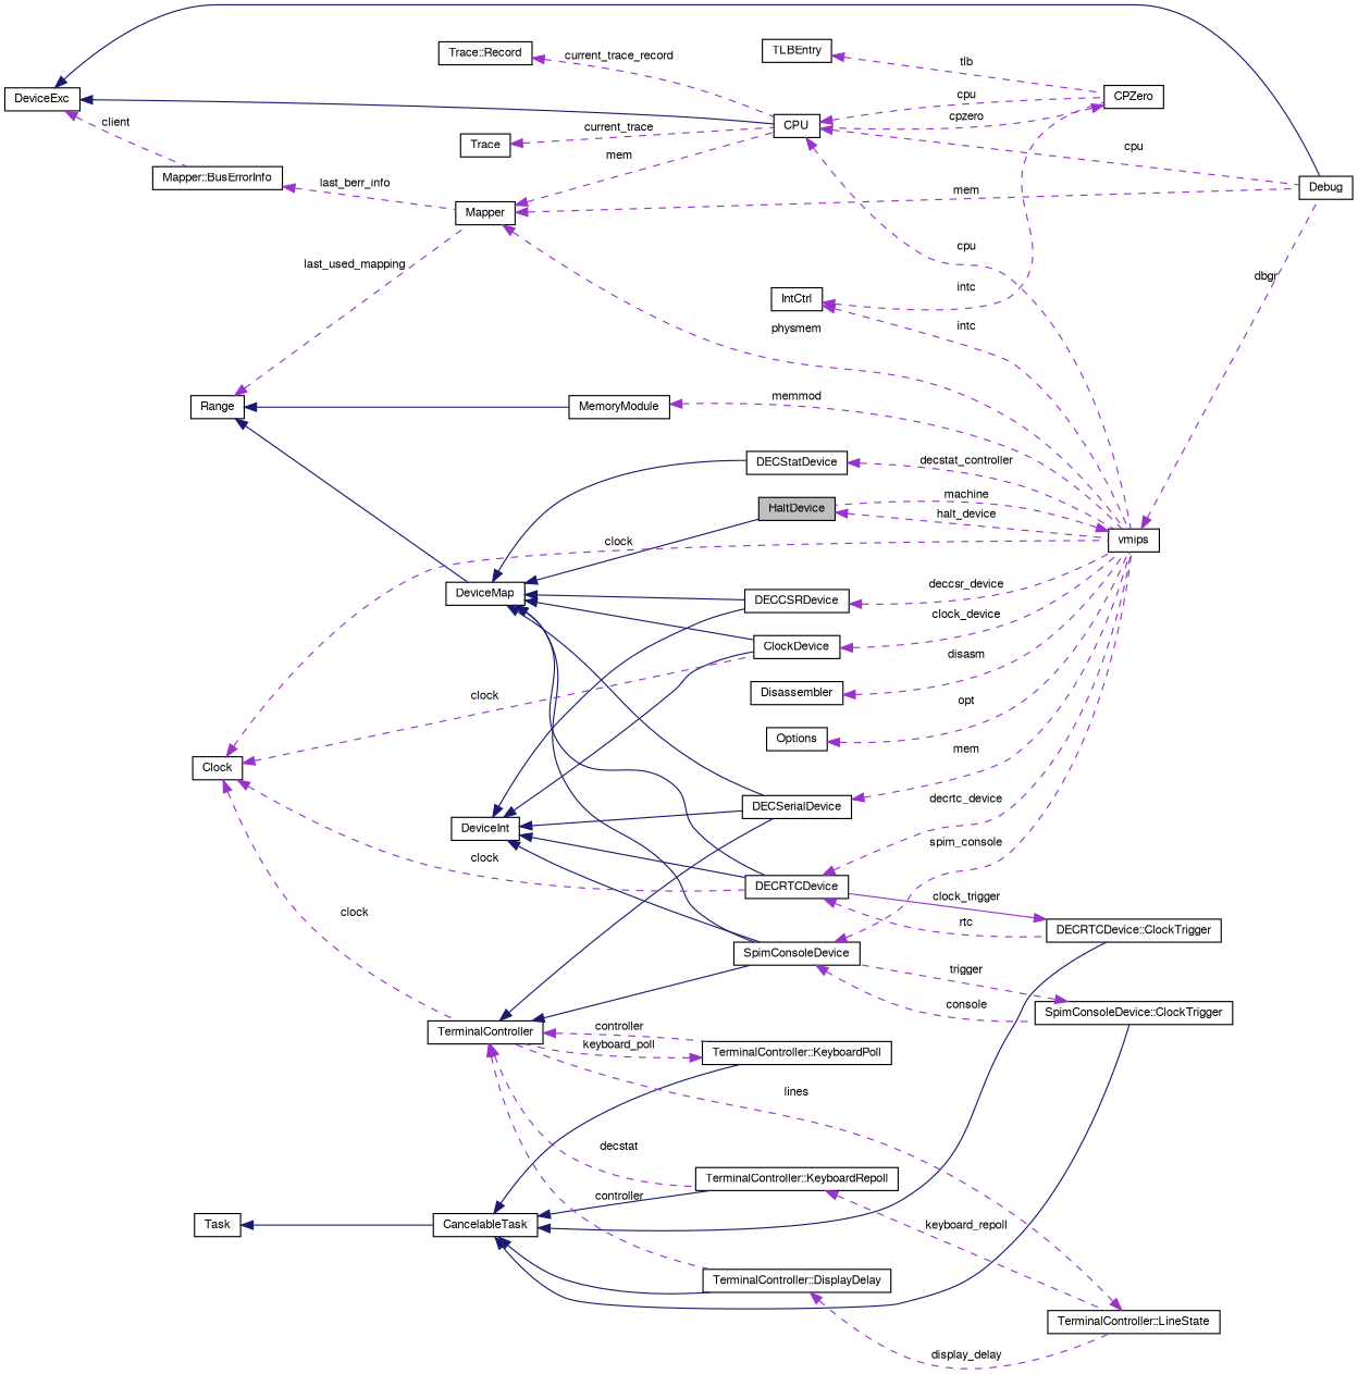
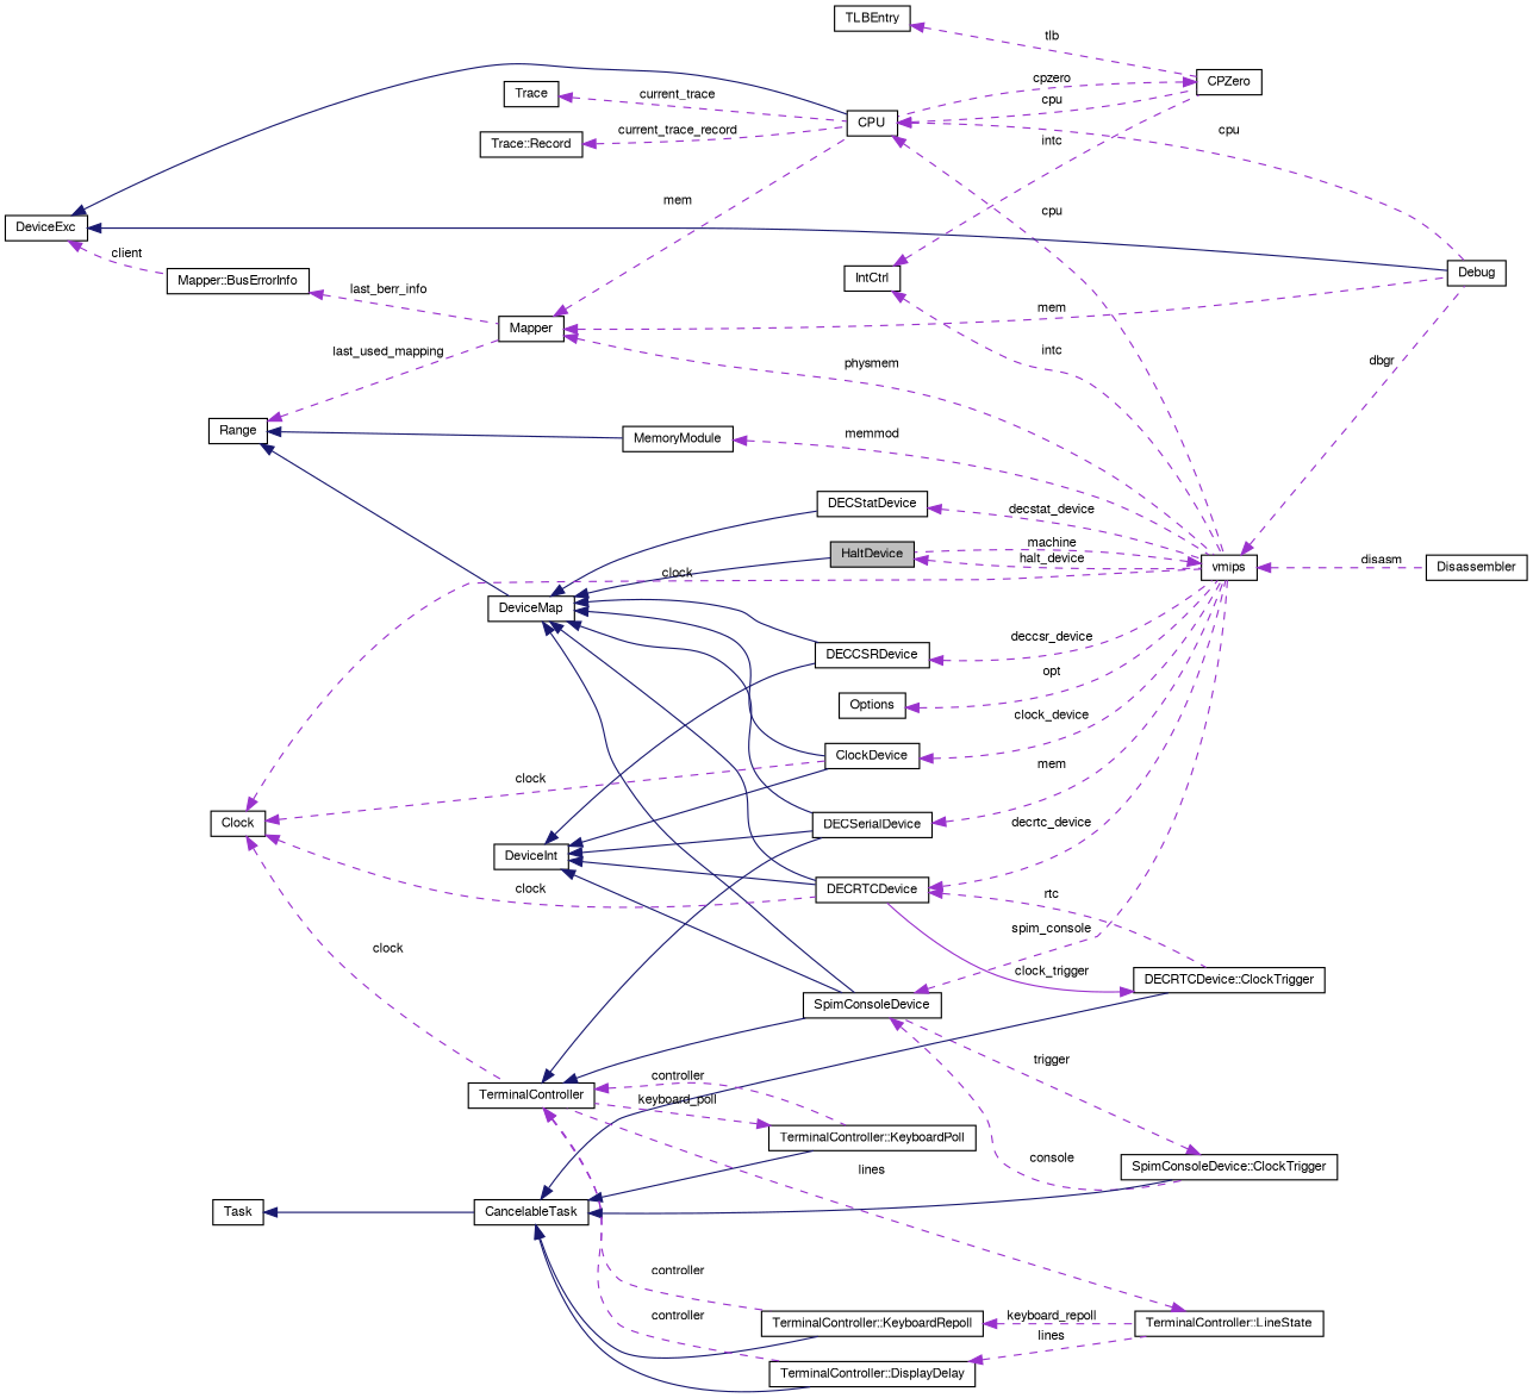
  digraph {
    rankdir=LR
    node [color=black fillcolor=white fontname=FreeSans fontsize=10 shape=record style=filled]
    edge [color=darkorchid3 dir=back fontname=FreeSans fontsize=10 labelfontname=FreeSans labelfontsize=10 style=dashed]
    n1 [fillcolor=grey75 fontcolor=black height=0.2 label=HaltDevice width=0.4]
    n2 [height=0.2 label=vmips width=0.4]
    n3 [height=0.2 label=Debug width=0.4]
    n4 [height=0.2 label=DeviceMap width=0.4]
    n5 [height=0.2 label=DECStatDevice width=0.4]
    n6 [height=0.2 label=DECCSRDevice width=0.4]
    n7 [height=0.2 label=ClockDevice width=0.4]
    n8 [height=0.2 label=DECSerialDevice width=0.4]
    n9 [height=0.2 label=SpimConsoleDevice width=0.4]
    n10 [height=0.2 label=DECRTCDevice width=0.4]
    n11 [height=0.2 label="SpimConsoleDevice::ClockTrigger" width=0.4]
    n12 [height=0.2 label="DECRTCDevice::ClockTrigger" width=0.4]
    n13 [height=0.2 label=Range width=0.4]
    n14 [height=0.2 label=Mapper width=0.4]
    n15 [height=0.2 label=MemoryModule width=0.4]
    n16 [height=0.2 label=CPU width=0.4]
    n17 [height=0.2 label=DeviceExc width=0.4]
    n18 [height=0.2 label="Mapper::BusErrorInfo" width=0.4]
    n19 [height=0.2 label=CPZero width=0.4]
    n20 [height=0.2 label=Trace width=0.4]
    n21 [height=0.2 label=IntCtrl width=0.4]
    n22 [height=0.2 label=TLBEntry width=0.4]
    n23 [height=0.2 label="Trace::Record" width=0.4]
    n24 [height=0.2 label=Disassembler width=0.4]
    n25 [height=0.2 label=Options width=0.4]
    n26 [height=0.2 label=DeviceInt width=0.4]
    n27 [height=0.2 label=CancelableTask width=0.4]
    n28 [height=0.2 label="TerminalController::KeyboardPoll" width=0.4]
    n29 [height=0.2 label="TerminalController::KeyboardRepoll" width=0.4]
    n30 [height=0.2 label="TerminalController::DisplayDelay" width=0.4]
    n31 [height=0.2 label=TerminalController width=0.4]
    n32 [height=0.2 label="TerminalController::LineState" width=0.4]
    n33 [height=0.2 label=Task width=0.4]
    n34 [height=0.2 label=Clock width=0.4]
    n1 -> n2 [label=halt_device]
    n2 -> n1 [label=machine]
    n2 -> n3 [label=dbgr]
    n4 -> n1 [color=midnightblue style=solid]
    n4 -> n5 [color=midnightblue style=solid]
    n4 -> n6 [color=midnightblue style=solid]
    n4 -> n7 [color=midnightblue style=solid]
    n4 -> n8 [color=midnightblue style=solid]
    n4 -> n9 [color=midnightblue style=solid]
    n4 -> n10 [color=midnightblue style=solid]
-   n5 -> n2 [label=decstat_controller]
+   n5 -> n2 [label=decstat_device]
    n6 -> n2 [label=deccsr_device]
    n7 -> n2 [label=clock_device]
    n8 -> n2 [label=mem]
    n9 -> n2 [label=spim_console]
    n9 -> n11 [label=console]
    n10 -> n2 [label=decrtc_device]
    n10 -> n12 [label=rtc]
    n11 -> n9 [label=trigger]
    n12 -> n10 [label=clock_trigger style=solid]
    n13 -> n4 [color=midnightblue style=solid]
    n13 -> n14 [label=last_used_mapping]
    n13 -> n15 [color=midnightblue style=solid]
    n14 -> n2 [label=physmem]
    n14 -> n3 [label=mem]
    n14 -> n16 [label=mem]
    n15 -> n2 [label=memmod]
    n16 -> n2 [label=cpu]
    n16 -> n3 [label=cpu]
    n16 -> n19 [label=cpu]
    n17 -> n3 [color=midnightblue style=solid]
    n17 -> n16 [color=midnightblue style=solid]
    n17 -> n18 [label=client]
    n18 -> n14 [label=last_berr_info]
    n19 -> n16 [label=cpzero]
    n20 -> n16 [label=current_trace]
    n21 -> n2 [label=intc]
    n21 -> n19 [label=intc]
    n22 -> n19 [label=tlb]
    n23 -> n16 [label=current_trace_record]
-   n24 -> n2 [label=disasm]
+   n2 -> n24 [label=disasm]
    n25 -> n2 [label=opt]
    n26 -> n6 [color=midnightblue style=solid]
    n26 -> n7 [color=midnightblue style=solid]
    n26 -> n8 [color=midnightblue style=solid]
    n26 -> n9 [color=midnightblue style=solid]
    n26 -> n10 [color=midnightblue style=solid]
    n27 -> n11 [color=midnightblue style=solid]
    n27 -> n12 [color=midnightblue style=solid]
    n27 -> n28 [color=midnightblue style=solid]
    n27 -> n29 [color=midnightblue style=solid]
    n27 -> n30 [color=midnightblue style=solid]
    n28 -> n31 [label=keyboard_poll]
    n29 -> n32 [label=keyboard_repoll]
-   n30 -> n32 [label=display_delay]
+   n30 -> n32 [label=lines]
    n31 -> n8 [color=midnightblue style=solid]
    n31 -> n9 [color=midnightblue style=solid]
    n31 -> n28 [label=controller]
-   n31 -> n29 [label=decstat]
+   n31 -> n29 [label=controller]
    n31 -> n30 [label=controller]
    n32 -> n31 [label=lines]
    n33 -> n27 [color=midnightblue style=solid]
    n34 -> n2 [label=clock]
    n34 -> n7 [label=clock]
    n34 -> n10 [label=clock]
    n34 -> n31 [label=clock]
  }
